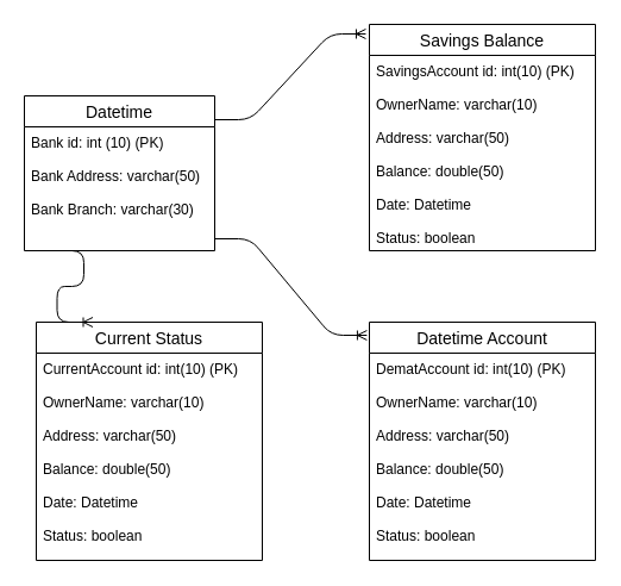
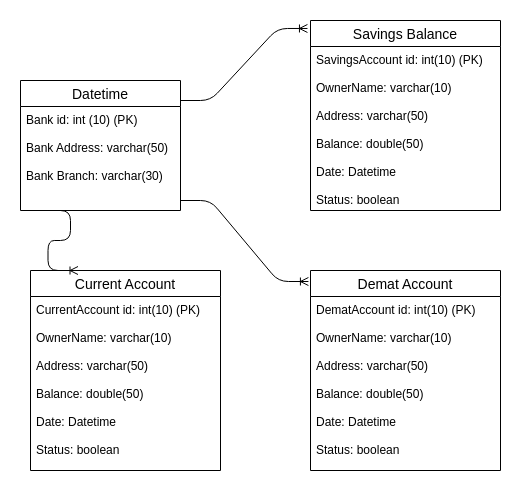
  <mxCell id="0" />
  <mxCell id="1" parent="0" />
  <mxCell id="2" value="Datetime" style="swimlane;fontStyle=0;childLayout=stackLayout;horizontal=1;startSize=26;horizontalStack=0;resizeParent=1;resizeParentMax=0;resizeLast=0;collapsible=1;marginBottom=0;align=center;fontSize=14;" parent="1" vertex="1"><mxGeometry x="20" y="80" width="160" height="130" as="geometry" /></mxCell>
  <mxCell id="3" value="Bank id: int (10) (PK)&#10;&#10;Bank Address: varchar(50)&#10;&#10;Bank Branch: varchar(30)" style="text;strokeColor=none;fillColor=none;spacingLeft=4;spacingRight=4;overflow=hidden;rotatable=0;points=[[0,0.5],[1,0.5]];portConstraint=eastwest;fontSize=12;" parent="2" vertex="1"><mxGeometry y="26" width="160" height="104" as="geometry" /></mxCell>
  <mxCell id="4" value="Savings Balance" style="swimlane;fontStyle=0;childLayout=stackLayout;horizontal=1;startSize=26;horizontalStack=0;resizeParent=1;resizeParentMax=0;resizeLast=0;collapsible=1;marginBottom=0;align=center;fontSize=14;" parent="1" vertex="1"><mxGeometry x="310" y="20" width="190" height="190" as="geometry" /></mxCell>
  <mxCell id="5" value="SavingsAccount id: int(10) (PK)&#10;&#10;OwnerName: varchar(10)&#10;&#10;Address: varchar(50)&#10;&#10;Balance: double(50)&#10;&#10;Date: Datetime&#10;&#10;Status: boolean" style="text;strokeColor=none;fillColor=none;spacingLeft=4;spacingRight=4;overflow=hidden;rotatable=0;points=[[0,0.5],[1,0.5]];portConstraint=eastwest;fontSize=12;" parent="4" vertex="1"><mxGeometry y="26" width="190" height="164" as="geometry" /></mxCell>
- <mxCell id="6" value="Datetime Account" style="swimlane;fontStyle=0;childLayout=stackLayout;horizontal=1;startSize=26;horizontalStack=0;resizeParent=1;resizeParentMax=0;resizeLast=0;collapsible=1;marginBottom=0;align=center;fontSize=14;" parent="1" vertex="1"><mxGeometry x="310" y="270" width="190" height="200" as="geometry" /></mxCell>
+ <mxCell id="6" value="Demat Account" style="swimlane;fontStyle=0;childLayout=stackLayout;horizontal=1;startSize=26;horizontalStack=0;resizeParent=1;resizeParentMax=0;resizeLast=0;collapsible=1;marginBottom=0;align=center;fontSize=14;" parent="1" vertex="1"><mxGeometry x="310" y="270" width="190" height="200" as="geometry" /></mxCell>
  <mxCell id="7" value="DematAccount id: int(10) (PK)&#10;&#10;OwnerName: varchar(10)&#10;&#10;Address: varchar(50)&#10;&#10;Balance: double(50)&#10;&#10;Date: Datetime&#10;&#10;Status: boolean" style="text;strokeColor=none;fillColor=none;spacingLeft=4;spacingRight=4;overflow=hidden;rotatable=0;points=[[0,0.5],[1,0.5]];portConstraint=eastwest;fontSize=12;" parent="6" vertex="1"><mxGeometry y="26" width="190" height="174" as="geometry" /></mxCell>
- <mxCell id="8" value="Current Status" style="swimlane;fontStyle=0;childLayout=stackLayout;horizontal=1;startSize=26;horizontalStack=0;resizeParent=1;resizeParentMax=0;resizeLast=0;collapsible=1;marginBottom=0;align=center;fontSize=14;" parent="1" vertex="1"><mxGeometry x="30" y="270" width="190" height="200" as="geometry" /></mxCell>
+ <mxCell id="8" value="Current Account" style="swimlane;fontStyle=0;childLayout=stackLayout;horizontal=1;startSize=26;horizontalStack=0;resizeParent=1;resizeParentMax=0;resizeLast=0;collapsible=1;marginBottom=0;align=center;fontSize=14;" parent="1" vertex="1"><mxGeometry x="30" y="270" width="190" height="200" as="geometry" /></mxCell>
  <mxCell id="9" value="CurrentAccount id: int(10) (PK)&#10;&#10;OwnerName: varchar(10)&#10;&#10;Address: varchar(50)&#10;&#10;Balance: double(50)&#10;&#10;Date: Datetime&#10;&#10;Status: boolean" style="text;strokeColor=none;fillColor=none;spacingLeft=4;spacingRight=4;overflow=hidden;rotatable=0;points=[[0,0.5],[1,0.5]];portConstraint=eastwest;fontSize=12;" parent="8" vertex="1"><mxGeometry y="26" width="190" height="174" as="geometry" /></mxCell>
  <mxCell id="10" value="" style="edgeStyle=entityRelationEdgeStyle;fontSize=12;html=1;endArrow=ERoneToMany;entryX=-0.016;entryY=0.042;entryDx=0;entryDy=0;entryPerimeter=0;" parent="1" target="4" edge="1"><mxGeometry width="100" height="100" relative="1" as="geometry"><mxPoint x="180" y="100" as="sourcePoint" /><mxPoint x="280" y="0" as="targetPoint" /></mxGeometry></mxCell>
  <mxCell id="11" value="" style="edgeStyle=entityRelationEdgeStyle;fontSize=12;html=1;endArrow=ERoneToMany;entryX=-0.011;entryY=0.055;entryDx=0;entryDy=0;entryPerimeter=0;" parent="1" target="6" edge="1"><mxGeometry width="100" height="100" relative="1" as="geometry"><mxPoint x="180" y="200" as="sourcePoint" /><mxPoint x="280" y="100" as="targetPoint" /></mxGeometry></mxCell>
  <mxCell id="12" value="" style="edgeStyle=entityRelationEdgeStyle;fontSize=12;html=1;endArrow=ERoneToMany;entryX=0.25;entryY=0;entryDx=0;entryDy=0;" parent="1" target="8" edge="1"><mxGeometry width="100" height="100" relative="1" as="geometry"><mxPoint x="40" y="210" as="sourcePoint" /><mxPoint x="140" y="110" as="targetPoint" /></mxGeometry></mxCell>
